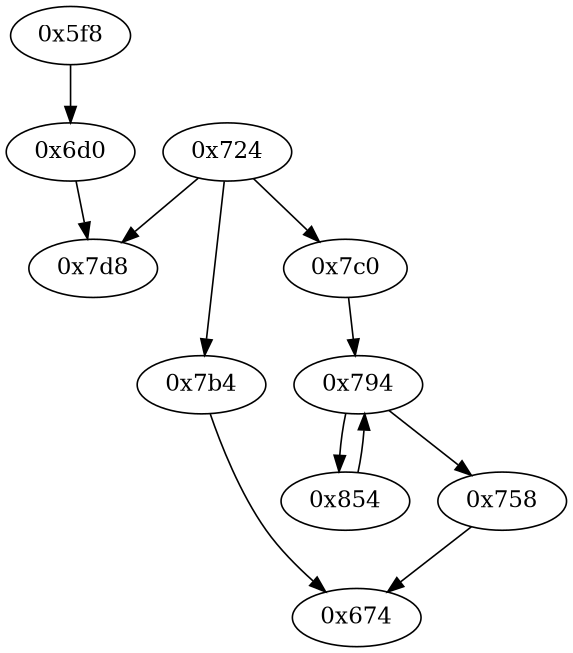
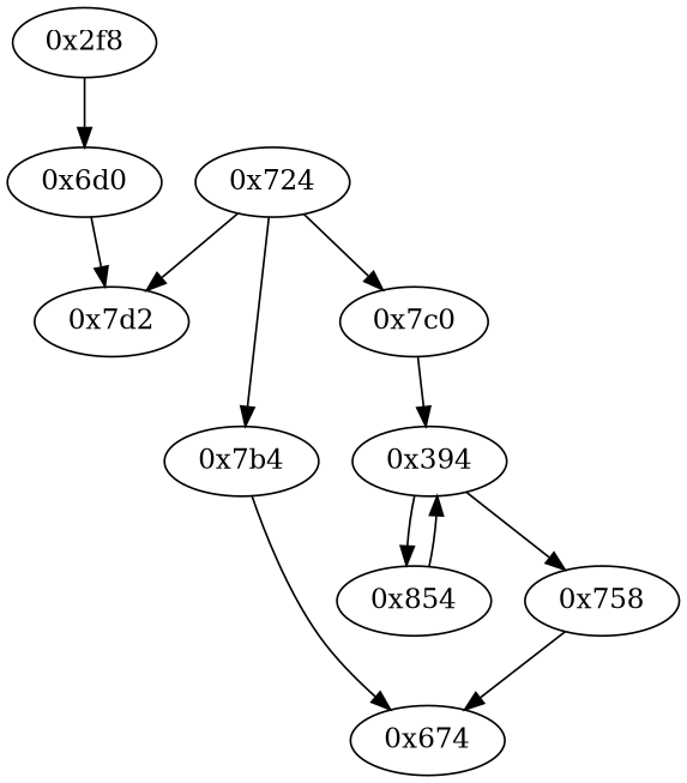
  strict digraph {
-   "0x7d8" [opcode="[u'ldr', u'ldr', u'cmp', u'mov', u'mov', u'strb', u'ldr', u'ldr', u'ldr', u'add', u'sub', u'sub', u'mul', u'mvn', u'eor', u'and', u'ldr', u'ldr', u'mov', u'mov', u'cmp', u'mov', u'cmp', u'mov', u'mov', u'cmp', u'mov', u'mov', u'teq', u'mov', u'b']"]
+   "0x7d8" [opcode="[u'ldr', u'ldr', u'cmp', u'mov', u'mov', u'strb', u'ldr', u'ldr', u'ldr', u'add', u'sub', u'sub', u'mul', u'mvn', u'eor', u'and', u'ldr', u'ldr', u'mov', u'mov', u'cmp', u'mov', u'cmp', u'mov', u'mov', u'cmp', u'mov', u'mov', u'teq', u'mov', u'b']" label="0x7d2"]
    "0x724" [opcode="[u'ldrb', u'ldr', u'ldr', u'cmp', u'mov', u'b']"]
    "0x7b4" [opcode="[u'mov', u'mov', u'b']"]
    "0x7c0" [opcode="[u'ldr', u'mov', u'ldr', u'ldrb', u'mov', u'b']"]
    "0x674" [opcode="[u'ldr', u'cmp', u'mov', u'sub', u'pop']"]
-   "0x794" [opcode="[u'str', u'str', u'ldr', u'ldr', u'ldr', u'cmp', u'mov', u'b']"]
+   "0x794" [opcode="[u'str', u'str', u'ldr', u'ldr', u'ldr', u'cmp', u'mov', u'b']" label="0x394"]
    "0x854" [opcode="[u'ldr', u'ldr', u'ldr', u'ldr', u'smull', u'add', u'asr', u'add', u'smull', u'asr', u'add', u'add', u'sub', u'rsb', u'rsb', u'mov', u'b']"]
    "0x758" [opcode="[u'ldr', u'ldr', u'mov', u'bl', u'mov', u'mov', u'mov', u'b']"]
    "0x6d0" [opcode="[u'ldrb', u'ldrb', u'eor', u'tst', u'mov', u'mov', u'cmp', u'mov', u'mov', u'cmp', u'mov', u'b']"]
-   "0x5f8" [opcode="[u'push', u'add', u'sub', u'str', u'ldr', u'str', u'ldr', u'rsb', u'mvn', u'mul', u'mvn', u'mov', u'eor', u'tst', u'ldr', u'mov', u'mov', u'strb', u'ldr', u'ldr', u'add', u'cmp', u'mov', u'strb', u'ldr', u'ldr', u'ldr', u'ldr', u'ldr', u'str', u'b']"]
+   "0x5f8" [opcode="[u'push', u'add', u'sub', u'str', u'ldr', u'str', u'ldr', u'rsb', u'mvn', u'mul', u'mvn', u'mov', u'eor', u'tst', u'ldr', u'mov', u'mov', u'strb', u'ldr', u'ldr', u'add', u'cmp', u'mov', u'strb', u'ldr', u'ldr', u'ldr', u'ldr', u'ldr', u'str', u'b']" label="0x2f8"]
    "0x724" -> "0x7d8"
    "0x724" -> "0x7b4"
    "0x724" -> "0x7c0"
    "0x7b4" -> "0x674"
    "0x7c0" -> "0x794"
    "0x794" -> "0x854"
    "0x794" -> "0x758"
    "0x854" -> "0x794"
    "0x758" -> "0x674"
    "0x6d0" -> "0x7d8"
    "0x5f8" -> "0x6d0"
  }
